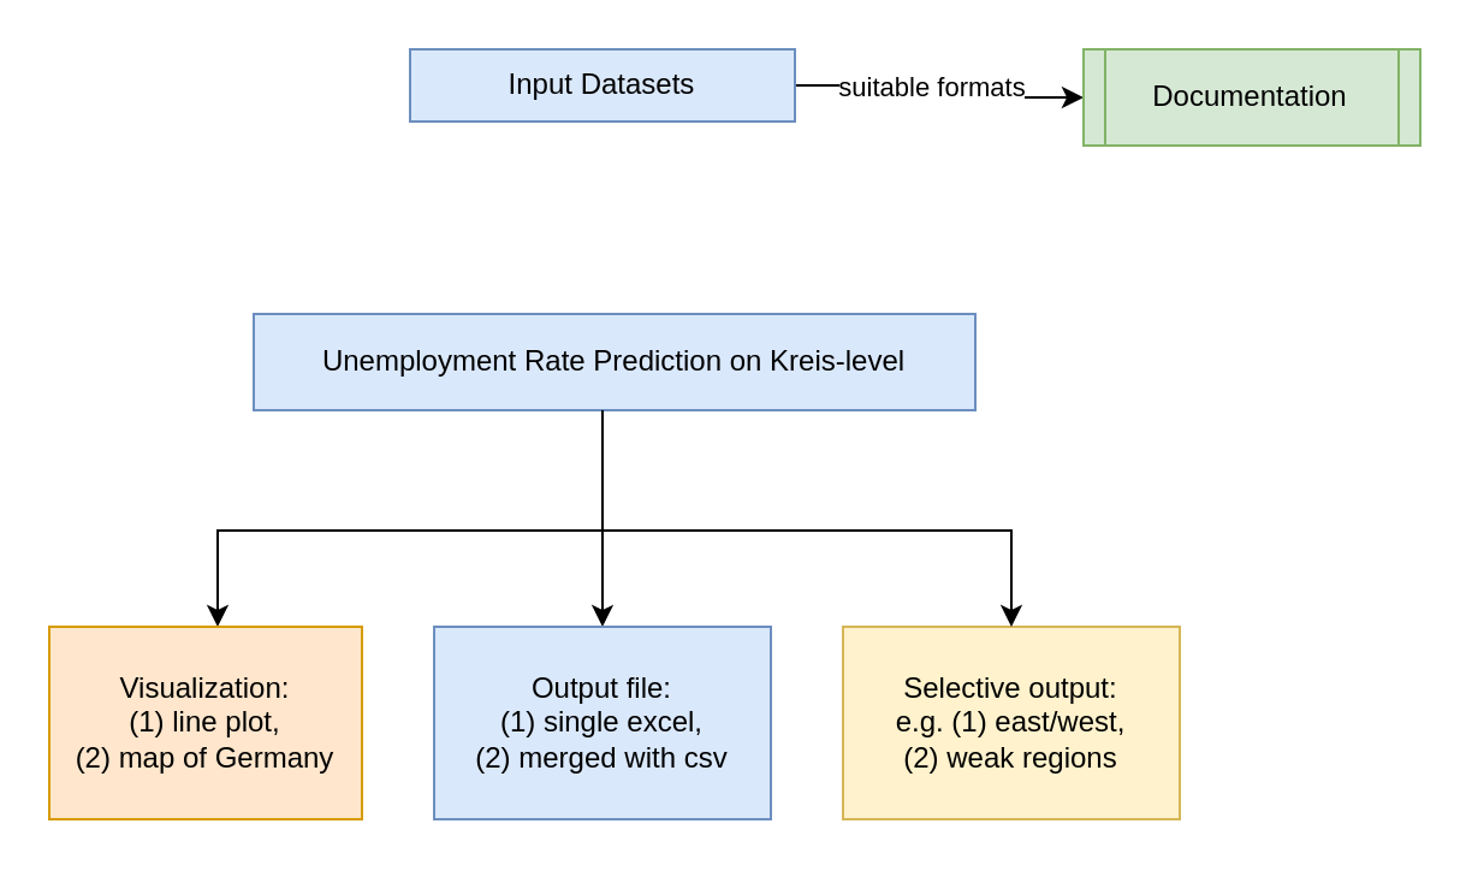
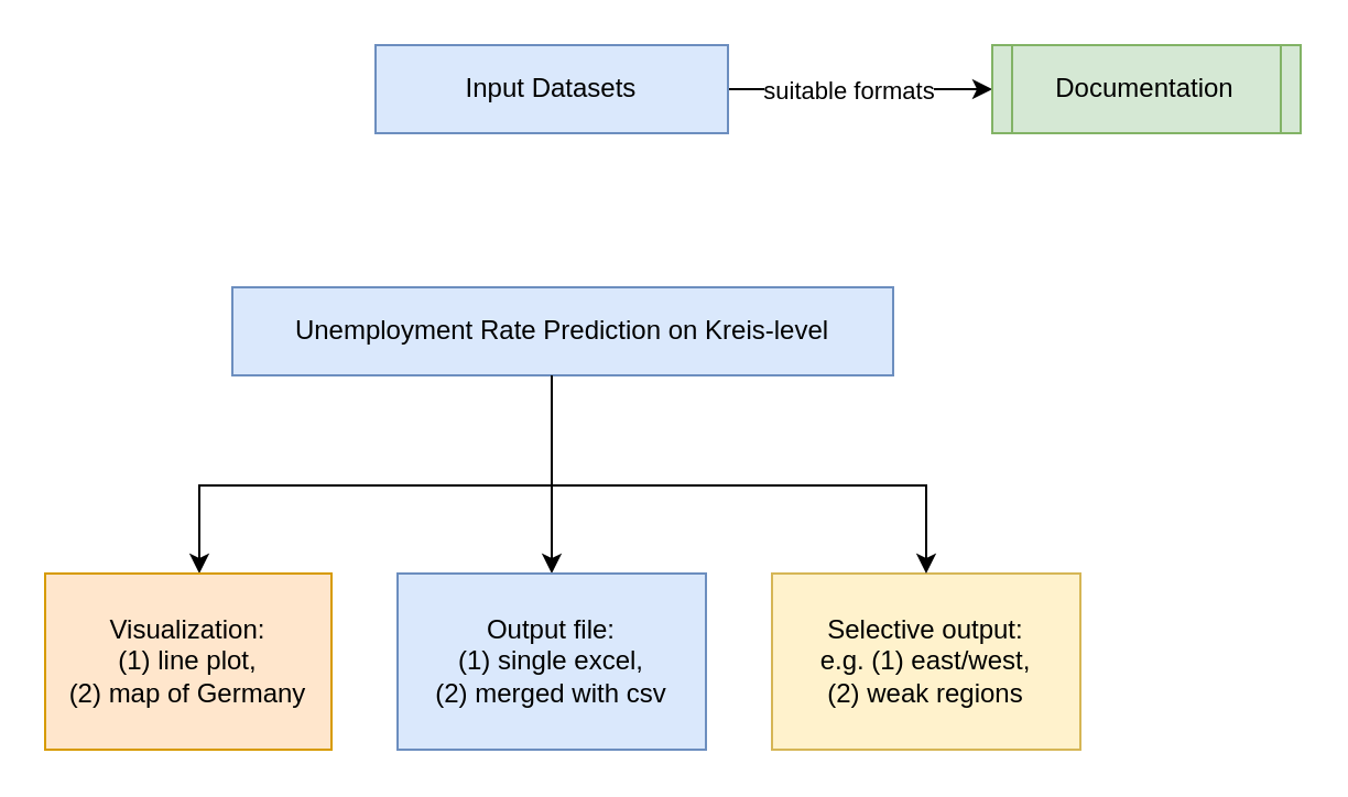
  <mxCell id="0" />
  <mxCell id="1" parent="0" />
  <mxCell id="2" value="" style="edgeStyle=orthogonalEdgeStyle;rounded=0;orthogonalLoop=1;jettySize=auto;html=1;" edge="1" parent="1" source="4" target="5"><mxGeometry relative="1" as="geometry" /></mxCell>
  <mxCell id="3" value="suitable formats" style="edgeLabel;html=1;align=center;verticalAlign=middle;resizable=0;points=[];" vertex="1" connectable="0" parent="2"><mxGeometry x="-0.447" y="3" relative="1" as="geometry"><mxPoint x="21" y="3" as="offset" /></mxGeometry></mxCell>
- <mxCell id="4" value="Input Datasets" style="rounded=0;whiteSpace=wrap;html=1;fillColor=#dae8fc;strokeColor=#6c8ebf;" vertex="1" parent="1"><mxGeometry x="170" y="20" width="160" height="30" as="geometry" /></mxCell>
+ <mxCell id="4" value="Input Datasets" style="rounded=0;whiteSpace=wrap;html=1;fillColor=#dae8fc;strokeColor=#6c8ebf;" vertex="1" parent="1"><mxGeometry x="170" y="20" width="160" height="40" as="geometry" /></mxCell>
  <mxCell id="5" value="Documentation" style="shape=process;whiteSpace=wrap;html=1;backgroundOutline=1;rounded=0;size=0.067;fillColor=#d5e8d4;strokeColor=#82b366;" vertex="1" parent="1"><mxGeometry x="450" y="20" width="140" height="40" as="geometry" /></mxCell>
  <mxCell id="6" value="" style="edgeStyle=orthogonalEdgeStyle;rounded=0;orthogonalLoop=1;jettySize=auto;html=1;" edge="1" parent="1" source="7" target="8"><mxGeometry relative="1" as="geometry"><Array as="points"><mxPoint x="250" y="220" /><mxPoint x="90" y="220" /></Array></mxGeometry></mxCell>
  <mxCell id="7" value="Unemployment Rate Prediction on Kreis-level" style="rounded=0;whiteSpace=wrap;html=1;fillColor=#dae8fc;strokeColor=#6c8ebf;" vertex="1" parent="1"><mxGeometry x="105" y="130" width="300" height="40" as="geometry" /></mxCell>
  <mxCell id="8" value="Visualization: &lt;br&gt;(1) line plot, &lt;br&gt;(2) map of Germany" style="rounded=0;whiteSpace=wrap;html=1;fillColor=#ffe6cc;strokeColor=#d79b00;" vertex="1" parent="1"><mxGeometry x="20" y="260" width="130" height="80" as="geometry" /></mxCell>
  <mxCell id="9" value="" style="edgeStyle=orthogonalEdgeStyle;rounded=0;orthogonalLoop=1;jettySize=auto;html=1;entryX=0.5;entryY=0;entryDx=0;entryDy=0;" edge="1" parent="1" target="10"><mxGeometry relative="1" as="geometry"><mxPoint x="250" y="170" as="sourcePoint" /><mxPoint x="256" y="260" as="targetPoint" /><Array as="points"><mxPoint x="250" y="170" /></Array></mxGeometry></mxCell>
  <mxCell id="10" value="Output file: &lt;br&gt;(1) single excel, &lt;br&gt;(2) merged with csv" style="rounded=0;whiteSpace=wrap;html=1;fillColor=#dae8fc;strokeColor=#6c8ebf;" vertex="1" parent="1"><mxGeometry x="180" y="260" width="140" height="80" as="geometry" /></mxCell>
  <mxCell id="11" value="Selective output:&lt;br&gt;e.g. (1) east/west,&lt;br&gt;(2) weak regions" style="rounded=0;whiteSpace=wrap;html=1;fillColor=#fff2cc;strokeColor=#d6b656;" vertex="1" parent="1"><mxGeometry x="350" y="260" width="140" height="80" as="geometry" /></mxCell>
  <mxCell id="12" value="" style="edgeStyle=orthogonalEdgeStyle;rounded=0;orthogonalLoop=1;jettySize=auto;html=1;" edge="1" parent="1"><mxGeometry relative="1" as="geometry"><mxPoint x="250" y="170" as="sourcePoint" /><mxPoint x="420" y="260" as="targetPoint" /><Array as="points"><mxPoint x="250" y="220" /><mxPoint x="420" y="220" /><mxPoint x="420" y="260" /></Array></mxGeometry></mxCell>
